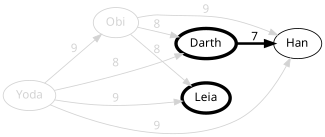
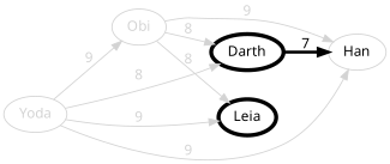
  digraph {
    rankdir=LR
    node [fillcolor=white fontname=Avenir style=filled]
    edge [fontname=Avenir color=lightgray fontcolor=lightgray]
    Darth [penwidth=4.0]
-   Han
+   Han [color=lightgray]
    Leia [penwidth=4.0]
    Obi [color=lightgray fillcolor=none fontcolor=lightgray]
    Yoda [color=lightgray fillcolor=none fontcolor=lightgray]
    Darth -> Han [label=7 penwidth=3.0 color="" fontcolor=""]
    Obi -> Darth [label=8]
    Obi -> Han [label=9]
    Obi -> Leia [label=8]
    Yoda -> Darth [label=8]
    Yoda -> Han [label=9]
    Yoda -> Leia [label=9]
    Yoda -> Obi [label=9]
  }
